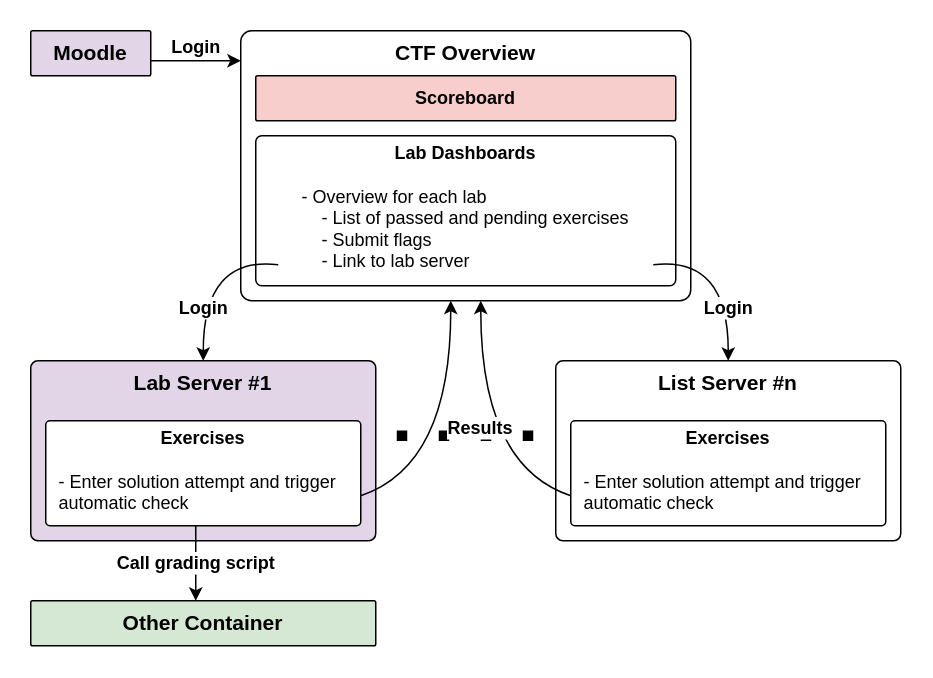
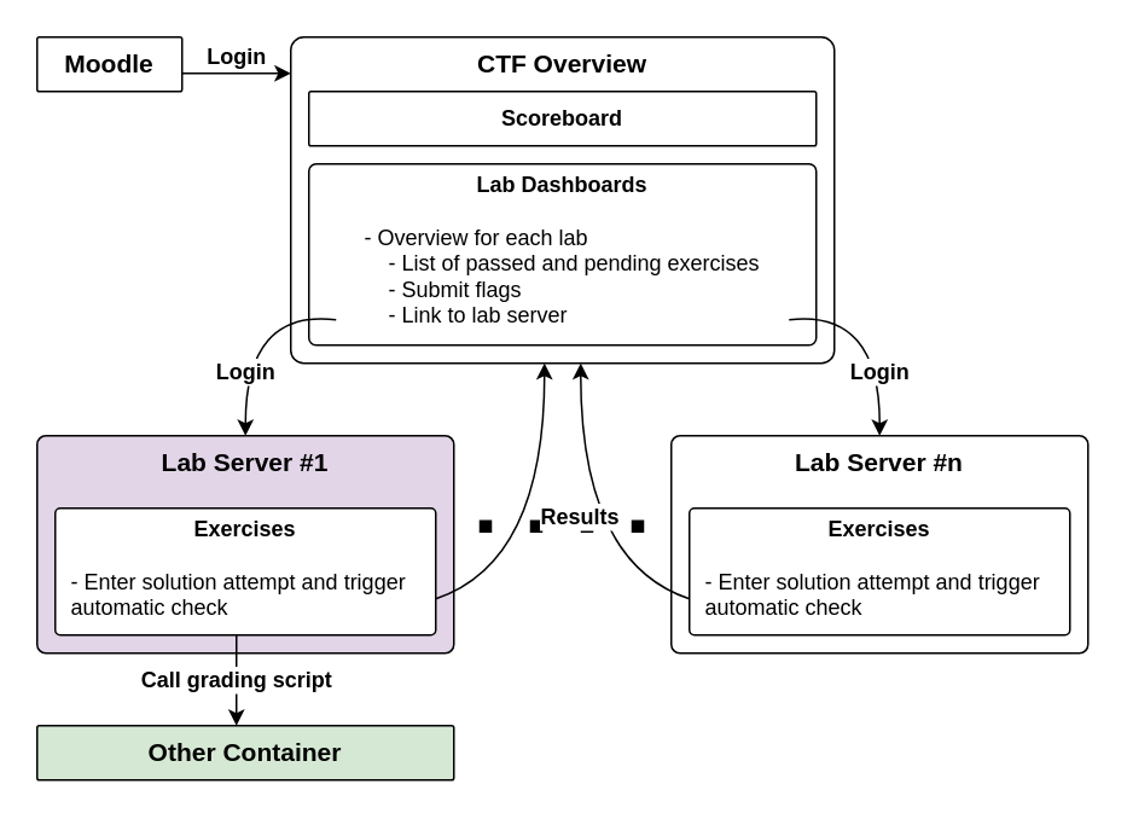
  <mxCell id="0" />
  <mxCell id="1" parent="0" />
  <mxCell id="2" value="CTF Overview" style="rounded=1;whiteSpace=wrap;html=1;fontStyle=1;verticalAlign=top;fontSize=14;arcSize=4;" parent="1" vertex="1"><mxGeometry x="160" y="20" width="300" height="180" as="geometry" /></mxCell>
- <mxCell id="3" value="Moodle" style="rounded=1;whiteSpace=wrap;html=1;fontStyle=1;verticalAlign=top;fontSize=14;arcSize=4;absoluteArcSize=0;fillColor=#e1d5e7;" parent="1" vertex="1"><mxGeometry x="20" y="20" width="80" height="30" as="geometry" /></mxCell>
+ <mxCell id="3" value="Moodle" style="rounded=1;whiteSpace=wrap;html=1;fontStyle=1;verticalAlign=top;fontSize=14;arcSize=4;absoluteArcSize=0;" parent="1" vertex="1"><mxGeometry x="20" y="20" width="80" height="30" as="geometry" /></mxCell>
  <mxCell id="4" value="Login" style="endArrow=classic;html=1;verticalAlign=bottom;strokeWidth=1;fontStyle=1;fontSize=12;" parent="1" edge="1"><mxGeometry width="50" height="50" relative="1" as="geometry"><mxPoint x="100" y="40" as="sourcePoint" /><mxPoint x="160" y="40" as="targetPoint" /></mxGeometry></mxCell>
- <mxCell id="5" value="Scoreboard" style="rounded=1;whiteSpace=wrap;html=1;fontStyle=1;arcSize=4;fillColor=#f8cecc;" parent="1" vertex="1"><mxGeometry x="170" y="50" width="280" height="30" as="geometry" /></mxCell>
+ <mxCell id="5" value="Scoreboard" style="rounded=1;whiteSpace=wrap;html=1;fontStyle=1;arcSize=4;" parent="1" vertex="1"><mxGeometry x="170" y="50" width="280" height="30" as="geometry" /></mxCell>
  <mxCell id="6" value="&lt;b&gt;Lab Dashboards&lt;br&gt;&lt;/b&gt;&lt;div&gt;&lt;br&gt;&lt;/div&gt;&lt;div align=&quot;left&quot;&gt;&lt;span&gt;- Overview for each lab&lt;br&gt;&lt;/span&gt;&lt;/div&gt;&lt;div align=&quot;left&quot;&gt;&lt;span&gt;&amp;nbsp;&amp;nbsp;&amp;nbsp; - &lt;/span&gt;&lt;span&gt;&lt;span&gt;List of passed and pending exercises&lt;br&gt;&lt;/span&gt;&lt;/span&gt;&lt;/div&gt;&lt;div align=&quot;left&quot;&gt;&lt;span&gt;&amp;nbsp;&amp;nbsp;&amp;nbsp; - Submit flags&lt;br&gt;&lt;/span&gt;&lt;/div&gt;&lt;div align=&quot;left&quot;&gt;&lt;span&gt;&amp;nbsp;&amp;nbsp;&amp;nbsp; - Link to lab server&lt;/span&gt;&lt;br&gt;&lt;/div&gt;" style="rounded=1;whiteSpace=wrap;html=1;verticalAlign=top;fontStyle=0;align=center;spacing=0;spacingLeft=10;spacingRight=10;arcSize=4;" parent="1" vertex="1"><mxGeometry x="170" y="90" width="280" height="100" as="geometry" /></mxCell>
  <mxCell id="7" value="Lab Server #1" style="rounded=1;whiteSpace=wrap;html=1;fontStyle=1;verticalAlign=top;fontSize=14;arcSize=4;fillColor=#e1d5e7;" parent="1" vertex="1"><mxGeometry x="20" y="240" width="230" height="120" as="geometry" /></mxCell>
  <mxCell id="8" value="&lt;b&gt;Exercises&lt;/b&gt;&lt;div&gt;&lt;br&gt;&lt;/div&gt;&lt;div align=&quot;left&quot;&gt;&lt;span&gt;- Enter solution attempt and trigger automatic check&lt;br&gt;&lt;/span&gt;&lt;/div&gt;" style="rounded=1;whiteSpace=wrap;html=1;verticalAlign=top;fontStyle=0;align=center;spacing=0;spacingLeft=10;spacingRight=10;arcSize=4;" parent="1" vertex="1"><mxGeometry x="30" y="280" width="210" height="70" as="geometry" /></mxCell>
- <mxCell id="9" value="List Server #n" style="rounded=1;whiteSpace=wrap;html=1;fontStyle=1;verticalAlign=top;fontSize=14;arcSize=4;" parent="1" vertex="1"><mxGeometry x="370" y="240" width="230" height="120" as="geometry" /></mxCell>
+ <mxCell id="9" value="Lab Server #n" style="rounded=1;whiteSpace=wrap;html=1;fontStyle=1;verticalAlign=top;fontSize=14;arcSize=4;" parent="1" vertex="1"><mxGeometry x="370" y="240" width="230" height="120" as="geometry" /></mxCell>
  <mxCell id="10" value="" style="endArrow=none;dashed=1;html=1;dashPattern=1 3;strokeWidth=7;fontSize=14;" parent="1" edge="1"><mxGeometry width="50" height="50" relative="1" as="geometry"><mxPoint x="264" y="290" as="sourcePoint" /><mxPoint x="364" y="290" as="targetPoint" /></mxGeometry></mxCell>
  <mxCell id="11" value="Login" style="endArrow=classic;html=1;strokeWidth=1;fontSize=12;curved=1;fontStyle=1;spacingTop=50;" parent="1" edge="1"><mxGeometry width="50" height="50" relative="1" as="geometry"><mxPoint x="185" y="176" as="sourcePoint" /><mxPoint x="135" y="240" as="targetPoint" /><Array as="points"><mxPoint x="135" y="170" /></Array></mxGeometry></mxCell>
  <mxCell id="12" value="Login" style="endArrow=classic;html=1;strokeWidth=1;fontSize=12;curved=1;fontStyle=1;spacingTop=50;" parent="1" edge="1"><mxGeometry width="50" height="50" relative="1" as="geometry"><mxPoint x="435" y="176" as="sourcePoint" /><mxPoint x="485" y="240" as="targetPoint" /><Array as="points"><mxPoint x="485" y="170" /></Array></mxGeometry></mxCell>
  <mxCell id="13" value="&lt;b&gt;Exercises&lt;/b&gt;&lt;div&gt;&lt;br&gt;&lt;/div&gt;&lt;div align=&quot;left&quot;&gt;&lt;span&gt;- Enter solution attempt and trigger automatic check&lt;br&gt;&lt;/span&gt;&lt;/div&gt;" style="rounded=1;whiteSpace=wrap;html=1;verticalAlign=top;fontStyle=0;align=center;spacing=0;spacingLeft=10;spacingRight=10;arcSize=4;" parent="1" vertex="1"><mxGeometry x="380" y="280" width="210" height="70" as="geometry" /></mxCell>
  <mxCell id="14" value="" style="endArrow=classic;html=1;strokeWidth=1;fontSize=12;curved=1;fontStyle=1;spacingBottom=120;" parent="1" edge="1"><mxGeometry width="50" height="50" relative="1" as="geometry"><mxPoint x="380" y="330" as="sourcePoint" /><mxPoint x="320" y="200" as="targetPoint" /><Array as="points"><mxPoint x="320" y="310" /></Array></mxGeometry></mxCell>
  <mxCell id="15" value="" style="endArrow=classic;html=1;strokeWidth=1;fontSize=12;curved=1;fontStyle=1;spacingBottom=120;spacingLeft=2;" parent="1" edge="1"><mxGeometry x="-0.039" y="-20" width="50" height="50" relative="1" as="geometry"><mxPoint x="240" y="330" as="sourcePoint" /><mxPoint x="300" y="200" as="targetPoint" /><Array as="points"><mxPoint x="300" y="310" /></Array><mxPoint as="offset" /></mxGeometry></mxCell>
  <mxCell id="16" value="Results" style="text;html=1;strokeColor=none;fillColor=none;align=center;verticalAlign=middle;whiteSpace=wrap;rounded=0;fontSize=12;fontStyle=1;labelBackgroundColor=#ffffff;" parent="1" vertex="1"><mxGeometry x="280" y="275" width="80" height="20" as="geometry" /></mxCell>
  <mxCell id="17" value="&lt;div&gt;Other Container&lt;br&gt;&lt;/div&gt;" style="rounded=1;whiteSpace=wrap;html=1;fontStyle=1;verticalAlign=top;fontSize=14;arcSize=4;fillColor=#d5e8d4;" vertex="1" parent="1"><mxGeometry x="20" y="400" width="230" height="30" as="geometry" /></mxCell>
  <mxCell id="18" value="Call grading script" style="endArrow=classic;html=1;fontStyle=1;fontFamily=Helvetica;fontSize=12;" edge="1" parent="1"><mxGeometry width="50" height="50" relative="1" as="geometry"><mxPoint x="130" y="350" as="sourcePoint" /><mxPoint x="130" y="400" as="targetPoint" /></mxGeometry></mxCell>
